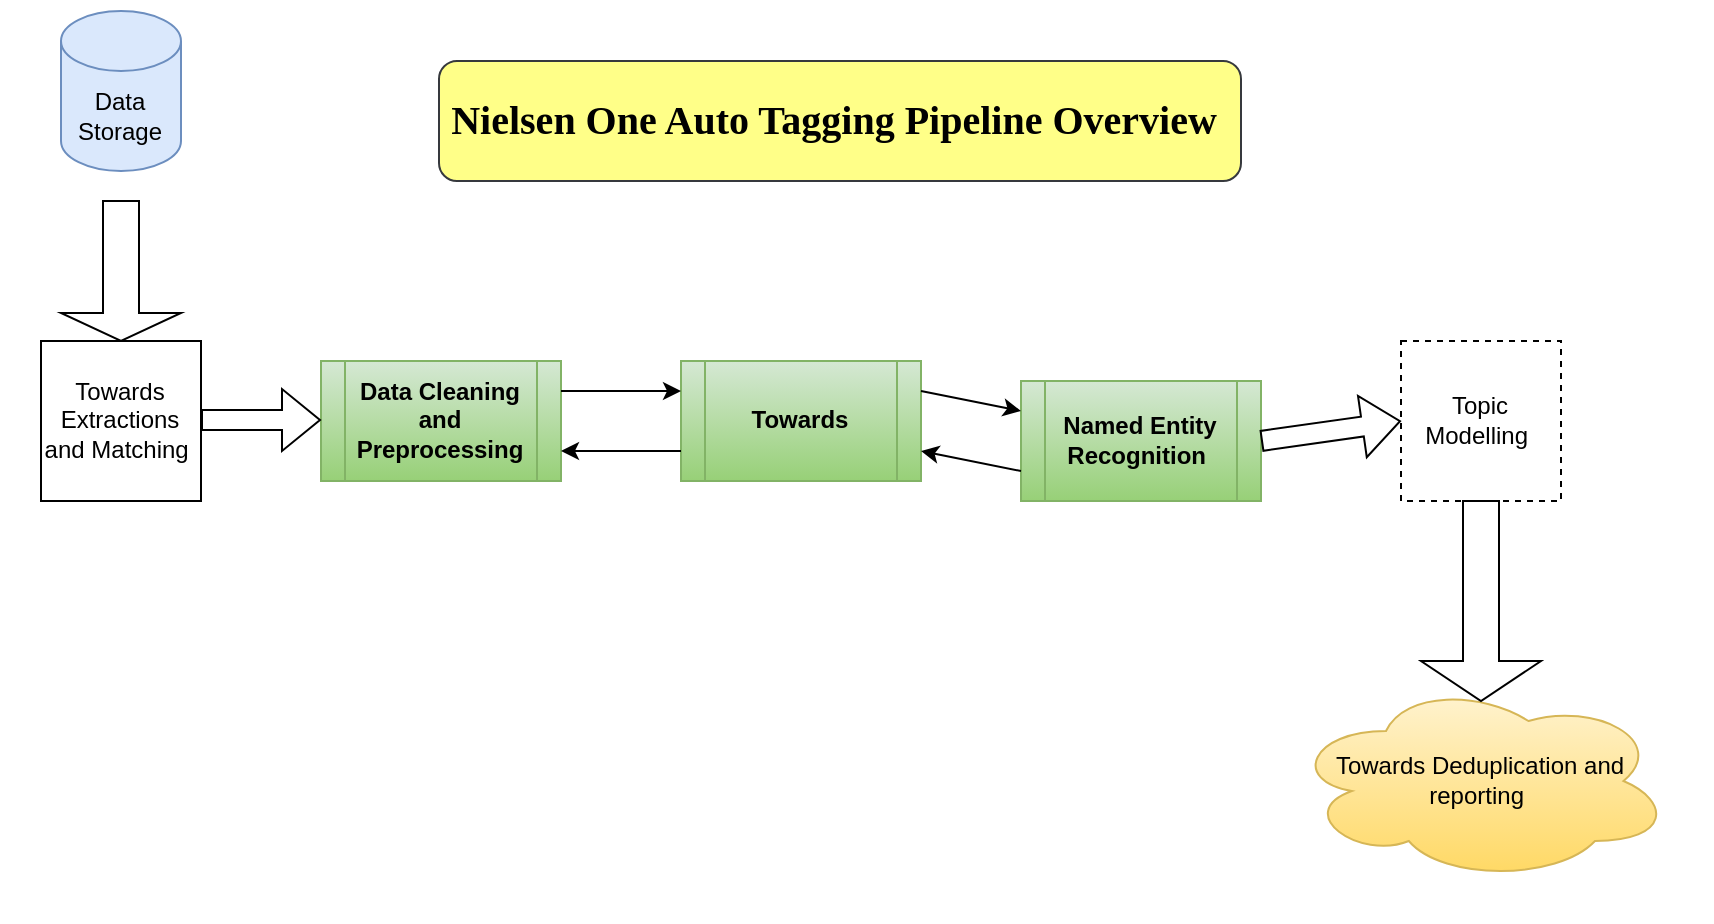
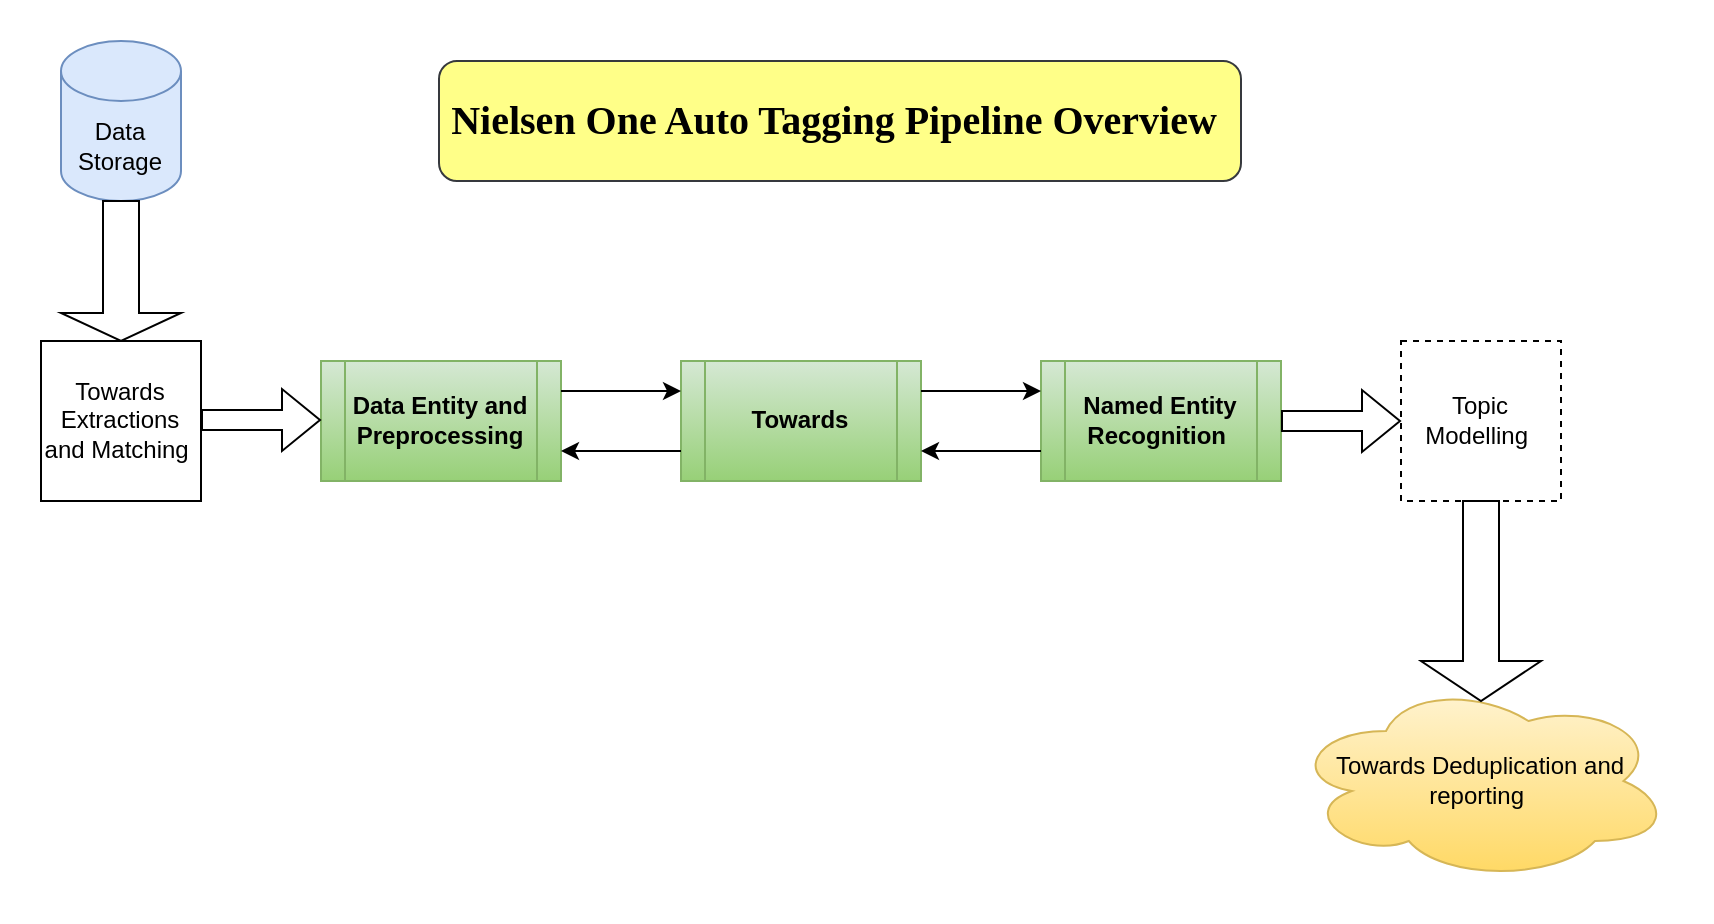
  <mxCell id="0" />
  <mxCell id="1" parent="0" />
  <mxCell id="2" value="Towards Extractions and Matching&amp;nbsp;" style="whiteSpace=wrap;html=1;aspect=fixed;" vertex="1" parent="1"><mxGeometry x="20" y="170" width="80" height="80" as="geometry" /></mxCell>
- <mxCell id="3" value="&lt;b&gt;Data Cleaning and Preprocessing&lt;/b&gt;" style="shape=process;whiteSpace=wrap;html=1;backgroundOutline=1;fillColor=#d5e8d4;strokeColor=#82b366;gradientColor=#97d077;" vertex="1" parent="1"><mxGeometry x="160" y="180" width="120" height="60" as="geometry" /></mxCell>
+ <mxCell id="3" value="&lt;b&gt;Data Entity and Preprocessing&lt;/b&gt;" style="shape=process;whiteSpace=wrap;html=1;backgroundOutline=1;fillColor=#d5e8d4;strokeColor=#82b366;gradientColor=#97d077;" vertex="1" parent="1"><mxGeometry x="160" y="180" width="120" height="60" as="geometry" /></mxCell>
  <mxCell id="4" value="&lt;b&gt;Towards&lt;/b&gt;" style="shape=process;whiteSpace=wrap;html=1;backgroundOutline=1;fillColor=#d5e8d4;strokeColor=#82b366;gradientColor=#97d077;" vertex="1" parent="1"><mxGeometry x="340" y="180" width="120" height="60" as="geometry" /></mxCell>
- <mxCell id="5" value="&lt;b&gt;Named Entity Recognition&amp;nbsp;&lt;/b&gt;" style="shape=process;whiteSpace=wrap;html=1;backgroundOutline=1;fillColor=#d5e8d4;strokeColor=#82b366;gradientColor=#97d077;" vertex="1" parent="1"><mxGeometry x="510" y="190" width="120" height="60" as="geometry" /></mxCell>
+ <mxCell id="5" value="&lt;b&gt;Named Entity Recognition&amp;nbsp;&lt;/b&gt;" style="shape=process;whiteSpace=wrap;html=1;backgroundOutline=1;fillColor=#d5e8d4;strokeColor=#82b366;gradientColor=#97d077;" vertex="1" parent="1"><mxGeometry x="520" y="180" width="120" height="60" as="geometry" /></mxCell>
  <mxCell id="6" value="Topic Modelling&amp;nbsp;" style="whiteSpace=wrap;html=1;aspect=fixed;dashed=1;" vertex="1" parent="1"><mxGeometry x="700" y="170" width="80" height="80" as="geometry" /></mxCell>
- <mxCell id="7" value="Data Storage" style="shape=cylinder3;whiteSpace=wrap;html=1;boundedLbl=1;backgroundOutline=1;size=15;fillColor=#dae8fc;strokeColor=#6c8ebf;" vertex="1" parent="1"><mxGeometry x="30" y="5" width="60" height="80" as="geometry" /></mxCell>
+ <mxCell id="7" value="Data Storage" style="shape=cylinder3;whiteSpace=wrap;html=1;boundedLbl=1;backgroundOutline=1;size=15;fillColor=#dae8fc;strokeColor=#6c8ebf;" vertex="1" parent="1"><mxGeometry x="30" y="20" width="60" height="80" as="geometry" /></mxCell>
  <mxCell id="8" value="Towards Deduplication and reporting&amp;nbsp;" style="ellipse;shape=cloud;whiteSpace=wrap;html=1;fillColor=#fff2cc;strokeColor=#d6b656;gradientColor=#ffd966;" vertex="1" parent="1"><mxGeometry x="645" y="340" width="190" height="100" as="geometry" /></mxCell>
  <mxCell id="9" value="" style="shape=flexArrow;endArrow=classic;html=1;rounded=0;entryX=0;entryY=0.5;entryDx=0;entryDy=0;exitX=1;exitY=0.5;exitDx=0;exitDy=0;" edge="1" parent="1" source="5" target="6"><mxGeometry width="50" height="50" relative="1" as="geometry"><mxPoint x="620" y="210" as="sourcePoint" /><mxPoint x="650" y="160" as="targetPoint" /></mxGeometry></mxCell>
  <mxCell id="10" value="" style="endArrow=classic;html=1;rounded=0;exitX=1;exitY=0.25;exitDx=0;exitDy=0;entryX=0;entryY=0.25;entryDx=0;entryDy=0;" edge="1" parent="1" source="3" target="4"><mxGeometry width="50" height="50" relative="1" as="geometry"><mxPoint x="370" y="270" as="sourcePoint" /><mxPoint x="420" y="220" as="targetPoint" /></mxGeometry></mxCell>
  <mxCell id="11" value="" style="endArrow=classic;html=1;rounded=0;exitX=0;exitY=0.75;exitDx=0;exitDy=0;entryX=1;entryY=0.75;entryDx=0;entryDy=0;" edge="1" parent="1" source="4" target="3"><mxGeometry width="50" height="50" relative="1" as="geometry"><mxPoint x="300" y="280" as="sourcePoint" /><mxPoint x="350" y="280" as="targetPoint" /></mxGeometry></mxCell>
  <mxCell id="12" value="" style="endArrow=classic;html=1;rounded=0;exitX=1;exitY=0.25;exitDx=0;exitDy=0;entryX=0;entryY=0.25;entryDx=0;entryDy=0;" edge="1" parent="1" source="4" target="5"><mxGeometry width="50" height="50" relative="1" as="geometry"><mxPoint x="440" y="200" as="sourcePoint" /><mxPoint x="490" y="200" as="targetPoint" /></mxGeometry></mxCell>
  <mxCell id="13" value="" style="endArrow=classic;html=1;rounded=0;exitX=0;exitY=0.75;exitDx=0;exitDy=0;entryX=1;entryY=0.75;entryDx=0;entryDy=0;" edge="1" parent="1" source="5" target="4"><mxGeometry width="50" height="50" relative="1" as="geometry"><mxPoint x="370" y="270" as="sourcePoint" /><mxPoint x="420" y="220" as="targetPoint" /></mxGeometry></mxCell>
  <mxCell id="14" value="" style="shape=flexArrow;endArrow=classic;html=1;rounded=0;entryX=0;entryY=0.5;entryDx=0;entryDy=0;exitX=1;exitY=0.5;exitDx=0;exitDy=0;" edge="1" parent="1"><mxGeometry width="50" height="50" relative="1" as="geometry"><mxPoint x="100" y="209.5" as="sourcePoint" /><mxPoint x="160" y="209.5" as="targetPoint" /></mxGeometry></mxCell>
  <mxCell id="15" value="" style="shape=singleArrow;direction=south;whiteSpace=wrap;html=1;" vertex="1" parent="1"><mxGeometry x="30" y="100" width="60" height="70" as="geometry" /></mxCell>
  <mxCell id="16" value="" style="shape=singleArrow;direction=south;whiteSpace=wrap;html=1;" vertex="1" parent="1"><mxGeometry x="710" y="250" width="60" height="100" as="geometry" /></mxCell>
  <mxCell id="17" value="&lt;h2&gt;&lt;b&gt;&lt;font face=&quot;Times New Roman&quot; style=&quot;font-size: 20px;&quot;&gt;Nielsen One Auto Tagging Pipeline Overview&amp;nbsp;&lt;/font&gt;&lt;/b&gt;&lt;/h2&gt;" style="whiteSpace=wrap;html=1;fillColor=#ffff88;strokeColor=#36393d;rounded=1;" vertex="1" parent="1"><mxGeometry x="219" y="30" width="401" height="60" as="geometry" /></mxCell>
